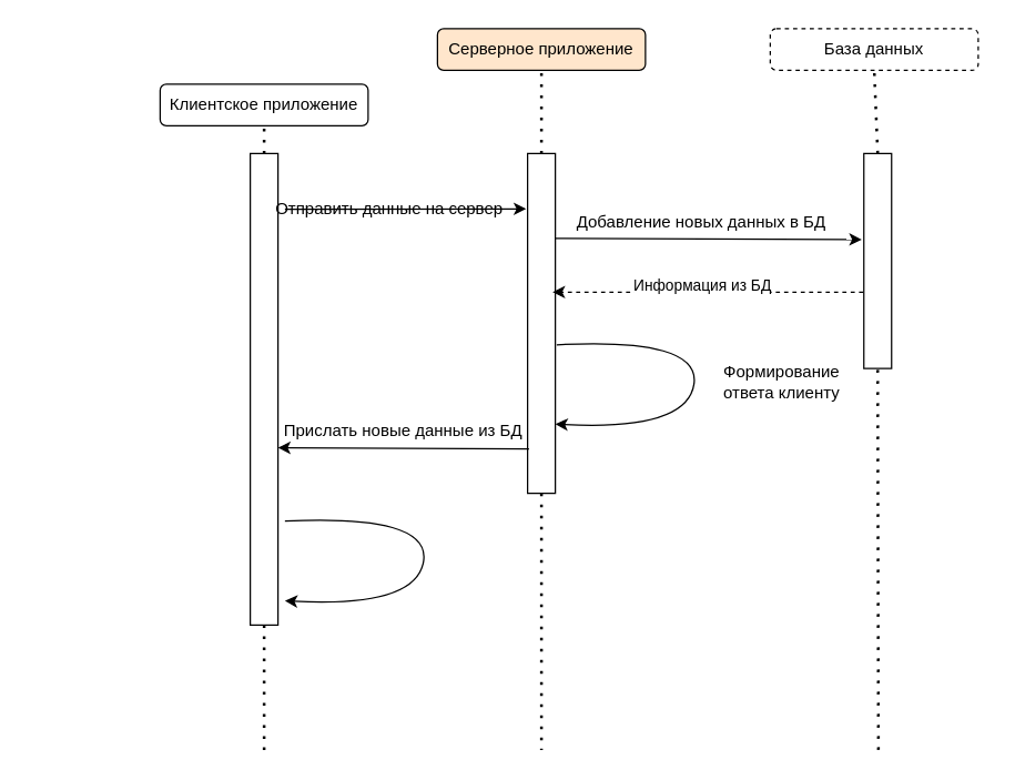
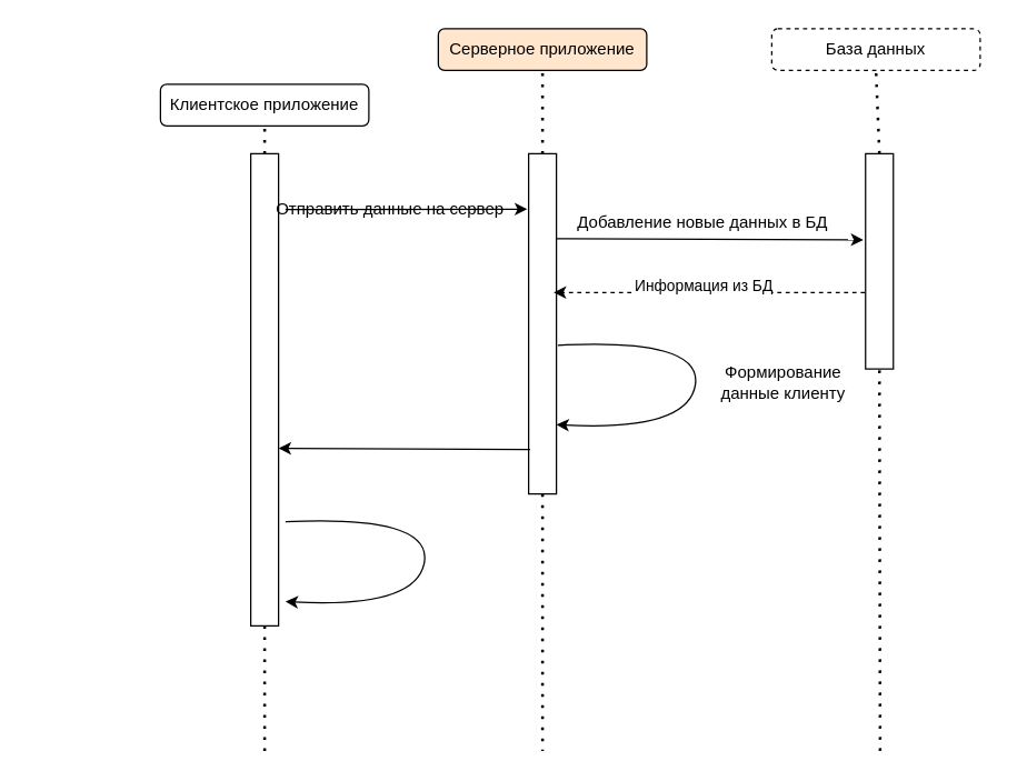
  <mxCell id="0" />
  <mxCell id="1" parent="0" />
  <mxCell id="2" value="Клиентское приложение" style="rounded=1;whiteSpace=wrap;html=1;" vertex="1" parent="1"><mxGeometry x="115" y="60" width="150" height="30" as="geometry" /></mxCell>
  <mxCell id="3" value="База данных" style="rounded=1;whiteSpace=wrap;html=1;dashed=1;" vertex="1" parent="1"><mxGeometry x="555" y="20" width="150" height="30" as="geometry" /></mxCell>
  <mxCell id="4" value="Серверное приложение" style="rounded=1;whiteSpace=wrap;html=1;fillColor=#ffe6cc;" vertex="1" parent="1"><mxGeometry x="315" y="20" width="150" height="30" as="geometry" /></mxCell>
  <mxCell id="5" value="" style="rounded=0;whiteSpace=wrap;html=1;rotation=90;" vertex="1" parent="1"><mxGeometry x="20" y="270" width="340" height="20" as="geometry" /></mxCell>
  <mxCell id="6" value="" style="rounded=0;whiteSpace=wrap;html=1;rotation=90;" vertex="1" parent="1"><mxGeometry x="555" y="177.5" width="155" height="20" as="geometry" /></mxCell>
  <mxCell id="7" value="" style="rounded=0;whiteSpace=wrap;html=1;rotation=90;" vertex="1" parent="1"><mxGeometry x="267.5" y="222.5" width="245" height="20" as="geometry" /></mxCell>
  <mxCell id="8" value="" style="endArrow=none;dashed=1;html=1;dashPattern=1 3;strokeWidth=2;entryX=0.5;entryY=1;entryDx=0;entryDy=0;exitX=0;exitY=0.5;exitDx=0;exitDy=0;" edge="1" parent="1" source="5" target="2"><mxGeometry width="50" height="50" relative="1" as="geometry"><mxPoint x="355" y="230" as="sourcePoint" /><mxPoint x="405" y="180" as="targetPoint" /></mxGeometry></mxCell>
  <mxCell id="9" value="" style="endArrow=none;dashed=1;html=1;dashPattern=1 3;strokeWidth=2;exitX=1;exitY=0.5;exitDx=0;exitDy=0;" edge="1" parent="1" source="5"><mxGeometry width="50" height="50" relative="1" as="geometry"><mxPoint x="355" y="230" as="sourcePoint" /><mxPoint x="190" y="540" as="targetPoint" /></mxGeometry></mxCell>
  <mxCell id="10" value="" style="endArrow=none;dashed=1;html=1;dashPattern=1 3;strokeWidth=2;entryX=0.5;entryY=1;entryDx=0;entryDy=0;exitX=0;exitY=0.5;exitDx=0;exitDy=0;" edge="1" parent="1" source="7" target="4"><mxGeometry width="50" height="50" relative="1" as="geometry"><mxPoint x="255" y="230" as="sourcePoint" /><mxPoint x="305" y="180" as="targetPoint" /></mxGeometry></mxCell>
  <mxCell id="11" value="" style="endArrow=none;dashed=1;html=1;dashPattern=1 3;strokeWidth=2;exitX=1;exitY=0.5;exitDx=0;exitDy=0;" edge="1" parent="1" source="7"><mxGeometry width="50" height="50" relative="1" as="geometry"><mxPoint x="255" y="230" as="sourcePoint" /><mxPoint x="390" y="540" as="targetPoint" /></mxGeometry></mxCell>
  <mxCell id="12" value="" style="endArrow=none;dashed=1;html=1;dashPattern=1 3;strokeWidth=2;entryX=0.5;entryY=1;entryDx=0;entryDy=0;exitX=0;exitY=0.5;exitDx=0;exitDy=0;" edge="1" parent="1" source="6" target="3"><mxGeometry width="50" height="50" relative="1" as="geometry"><mxPoint x="435" y="230" as="sourcePoint" /><mxPoint x="485" y="180" as="targetPoint" /></mxGeometry></mxCell>
  <mxCell id="13" value="" style="endArrow=none;dashed=1;html=1;dashPattern=1 3;strokeWidth=2;entryX=1;entryY=0.5;entryDx=0;entryDy=0;" edge="1" parent="1" target="6"><mxGeometry width="50" height="50" relative="1" as="geometry"><mxPoint x="633" y="540" as="sourcePoint" /><mxPoint x="485" y="180" as="targetPoint" /></mxGeometry></mxCell>
  <mxCell id="14" value="" style="endArrow=classic;html=1;exitX=0.118;exitY=-0.25;exitDx=0;exitDy=0;exitPerimeter=0;entryX=0.163;entryY=1.05;entryDx=0;entryDy=0;entryPerimeter=0;" edge="1" parent="1" source="5" target="7"><mxGeometry width="50" height="50" relative="1" as="geometry"><mxPoint x="305" y="230" as="sourcePoint" /><mxPoint x="355" y="180" as="targetPoint" /></mxGeometry></mxCell>
  <mxCell id="15" value="Отправить данные на сервер" style="text;html=1;align=center;verticalAlign=middle;resizable=0;points=[];autosize=1;" vertex="1" parent="1"><mxGeometry x="190" y="140" width="180" height="20" as="geometry" /></mxCell>
  <mxCell id="16" value="" style="endArrow=classic;html=1;exitX=0.25;exitY=0;exitDx=0;exitDy=0;entryX=0.4;entryY=1.075;entryDx=0;entryDy=0;entryPerimeter=0;" edge="1" parent="1" source="7" target="6"><mxGeometry width="50" height="50" relative="1" as="geometry"><mxPoint x="325" y="230" as="sourcePoint" /><mxPoint x="575" y="171" as="targetPoint" /></mxGeometry></mxCell>
- <mxCell id="17" value="Добавление новых данных в БД" style="text;html=1;align=center;verticalAlign=middle;resizable=0;points=[];autosize=1;" vertex="1" parent="1"><mxGeometry x="405" y="150" width="200" height="20" as="geometry" /></mxCell>
+ <mxCell id="17" value="Добавление новые данных в БД" style="text;html=1;align=center;verticalAlign=middle;resizable=0;points=[];autosize=1;" vertex="1" parent="1"><mxGeometry x="405" y="150" width="200" height="20" as="geometry" /></mxCell>
  <mxCell id="18" value="" style="endArrow=classic;html=1;exitX=0.645;exitY=1.025;exitDx=0;exitDy=0;exitPerimeter=0;entryX=0.408;entryY=0.1;entryDx=0;entryDy=0;entryPerimeter=0;dashed=1;" edge="1" parent="1" source="6" target="7"><mxGeometry width="50" height="50" relative="1" as="geometry"><mxPoint x="415" y="220" as="sourcePoint" /><mxPoint x="465" y="170" as="targetPoint" /></mxGeometry></mxCell>
  <mxCell id="19" value="Информация из БД" style="edgeLabel;html=1;align=center;verticalAlign=middle;resizable=0;points=[];" vertex="1" connectable="0" parent="18"><mxGeometry x="0.58" y="-7" relative="1" as="geometry"><mxPoint x="60" y="1.04" as="offset" /></mxGeometry></mxCell>
  <mxCell id="20" value="" style="curved=1;endArrow=classic;html=1;entryX=0.796;entryY=0;entryDx=0;entryDy=0;exitX=0.563;exitY=-0.05;exitDx=0;exitDy=0;exitPerimeter=0;entryPerimeter=0;" edge="1" parent="1" source="7" target="7"><mxGeometry width="50" height="50" relative="1" as="geometry"><mxPoint x="405" y="262.5" as="sourcePoint" /><mxPoint x="425" y="380" as="targetPoint" /><Array as="points"><mxPoint x="505" y="242.5" /><mxPoint x="495" y="310" /></Array></mxGeometry></mxCell>
- <mxCell id="21" value="Формирование &lt;br&gt;ответа клиенту" style="text;html=1;align=center;verticalAlign=middle;resizable=0;points=[];autosize=1;" vertex="1" parent="1"><mxGeometry x="512.5" y="260" width="100" height="30" as="geometry" /></mxCell>
+ <mxCell id="21" value="Формирование &lt;br&gt;данные клиенту" style="text;html=1;align=center;verticalAlign=middle;resizable=0;points=[];autosize=1;" vertex="1" parent="1"><mxGeometry x="512.5" y="260" width="100" height="30" as="geometry" /></mxCell>
  <mxCell id="22" value="" style="curved=1;endArrow=classic;html=1;entryX=0.796;entryY=0;entryDx=0;entryDy=0;entryPerimeter=0;" edge="1" parent="1"><mxGeometry width="50" height="50" relative="1" as="geometry"><mxPoint x="205" y="375" as="sourcePoint" /><mxPoint x="205" y="432.52" as="targetPoint" /><Array as="points"><mxPoint x="310" y="370" /><mxPoint x="300" y="437.5" /></Array></mxGeometry></mxCell>
  <mxCell id="23" value="" style="endArrow=classic;html=1;exitX=0.869;exitY=0.95;exitDx=0;exitDy=0;exitPerimeter=0;entryX=0.624;entryY=0;entryDx=0;entryDy=0;entryPerimeter=0;" edge="1" parent="1" source="7" target="5"><mxGeometry width="50" height="50" relative="1" as="geometry"><mxPoint x="295" y="210" as="sourcePoint" /><mxPoint x="345" y="160" as="targetPoint" /></mxGeometry></mxCell>
- <mxCell id="24" value="Прислать новые данные из БД" style="text;html=1;align=center;verticalAlign=middle;resizable=0;points=[];autosize=1;" vertex="1" parent="1"><mxGeometry x="195" y="300" width="190" height="20" as="geometry" /></mxCell>
